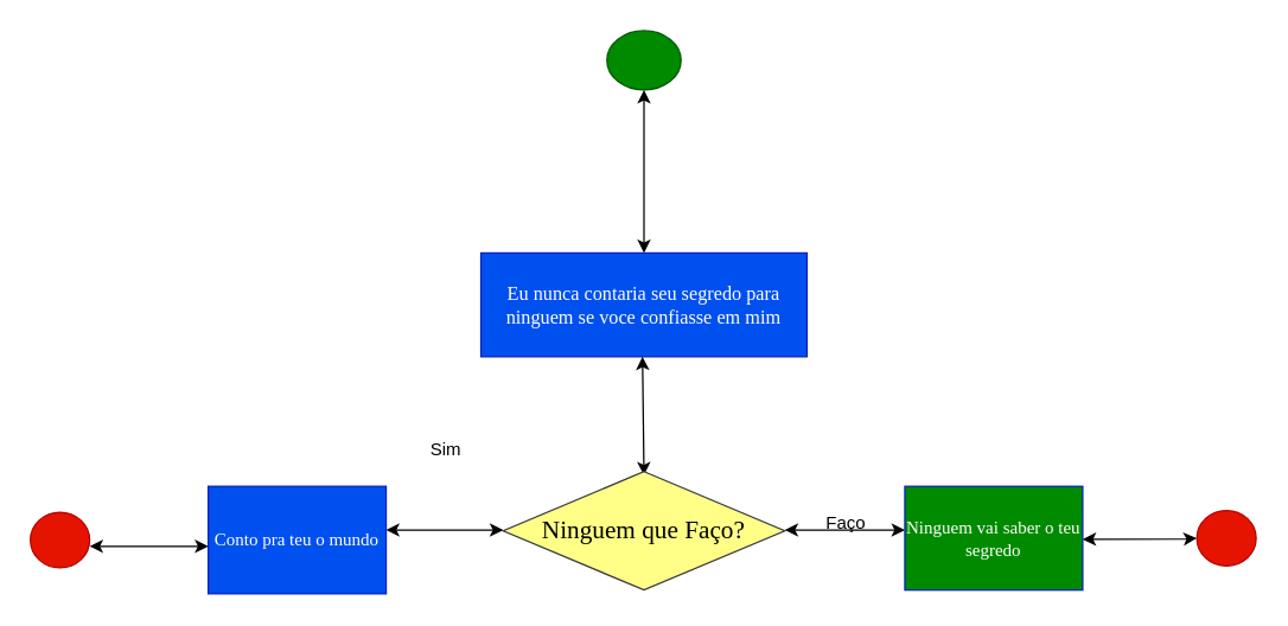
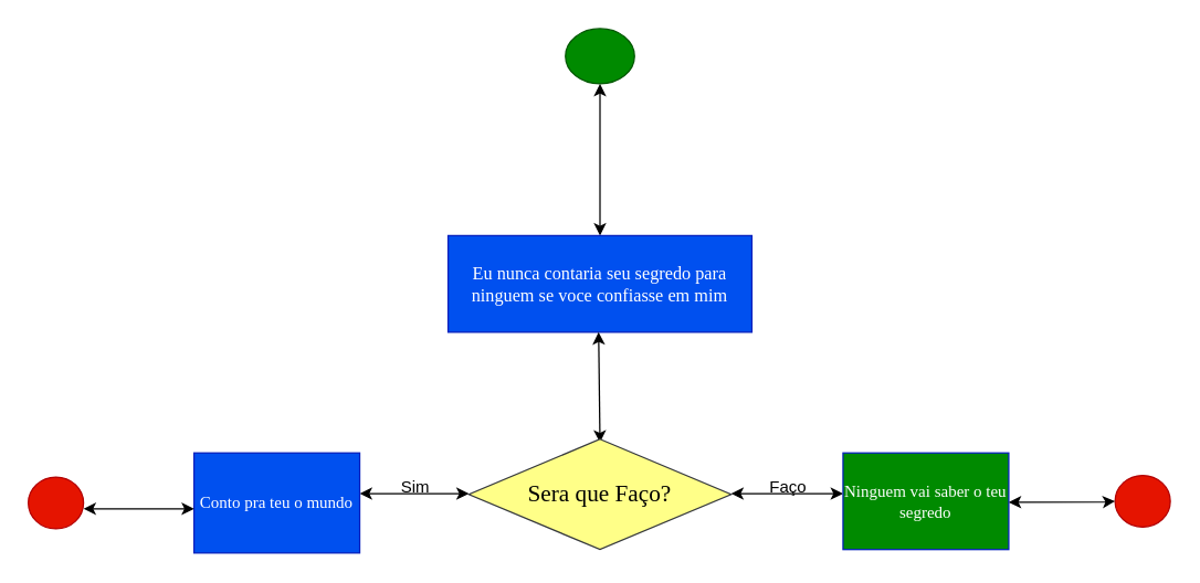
  <mxCell id="0" />
  <mxCell id="1" parent="0" />
  <mxCell id="2" value="" style="ellipse;whiteSpace=wrap;html=1;fillColor=#008a00;fontColor=#ffffff;strokeColor=#005700;" vertex="1" parent="1"><mxGeometry x="409" width="50" height="40" as="geometry" y="20" /></mxCell>
  <mxCell id="3" value="" style="ellipse;whiteSpace=wrap;html=1;fillColor=#e51400;fontColor=#ffffff;strokeColor=#B20000;" vertex="1" parent="1"><mxGeometry y="345" width="40" height="37.5" as="geometry" x="20" /></mxCell>
  <mxCell id="4" value="" style="ellipse;whiteSpace=wrap;html=1;fillColor=#e51400;fontColor=#ffffff;strokeColor=#B20000;" vertex="1" parent="1"><mxGeometry x="807" y="343.75" width="40" height="37.5" as="geometry" /></mxCell>
  <mxCell id="5" value="" style="endArrow=classic;startArrow=classic;html=1;rounded=0;" edge="1" parent="1"><mxGeometry width="50" height="50" relative="1" as="geometry"><mxPoint x="434" y="170" as="sourcePoint" /><mxPoint x="434" y="60" as="targetPoint" /></mxGeometry></mxCell>
  <mxCell id="6" value="&lt;font style=&quot;vertical-align: inherit;&quot;&gt;&lt;font face=&quot;Comic Sans MS&quot; style=&quot;vertical-align: inherit; font-size: 13px;&quot;&gt;Eu nunca contaria seu segredo para ninguem se voce confiasse em mim&lt;/font&gt;&lt;/font&gt;" style="whiteSpace=wrap;html=1;fillColor=#0050ef;strokeColor=#001DBC;fontColor=#ffffff;" vertex="1" parent="1"><mxGeometry x="324" y="170" width="220" height="70" as="geometry" /></mxCell>
  <mxCell id="7" value="" style="endArrow=classic;startArrow=classic;html=1;rounded=0;" edge="1" parent="1"><mxGeometry width="50" height="50" relative="1" as="geometry"><mxPoint x="434" y="320" as="sourcePoint" /><mxPoint x="433" y="240" as="targetPoint" /></mxGeometry></mxCell>
- <mxCell id="8" value="&lt;font face=&quot;Comic Sans MS&quot;&gt;&lt;span style=&quot;font-size: 17px;&quot;&gt;Ninguem que Faço?&lt;/span&gt;&lt;/font&gt;" style="rhombus;whiteSpace=wrap;html=1;fillColor=#ffff88;strokeColor=#36393d;" vertex="1" parent="1"><mxGeometry x="339" y="317.5" width="190" height="80" as="geometry" /></mxCell>
+ <mxCell id="8" value="&lt;font face=&quot;Comic Sans MS&quot;&gt;&lt;span style=&quot;font-size: 17px;&quot;&gt;Sera que Faço?&lt;/span&gt;&lt;/font&gt;" style="rhombus;whiteSpace=wrap;html=1;fillColor=#ffff88;strokeColor=#36393d;" vertex="1" parent="1"><mxGeometry x="339" y="317.5" width="190" height="80" as="geometry" /></mxCell>
  <mxCell id="9" value="" style="endArrow=classic;startArrow=classic;html=1;rounded=0;" edge="1" parent="1"><mxGeometry width="50" height="50" relative="1" as="geometry"><mxPoint x="260" y="357" as="sourcePoint" /><mxPoint x="339" y="357" as="targetPoint" /></mxGeometry></mxCell>
  <mxCell id="10" value="&lt;font face=&quot;Comic Sans MS&quot;&gt;Conto pra teu o mundo&lt;/font&gt;" style="whiteSpace=wrap;html=1;fillColor=#0050ef;fontColor=#ffffff;strokeColor=#001DBC;" vertex="1" parent="1"><mxGeometry x="140" y="327.5" width="120" height="72.5" as="geometry" /></mxCell>
- <mxCell id="11" value="Sim" style="text;html=1;align=center;verticalAlign=middle;resizable=0;points=[];autosize=1;strokeColor=none;fillColor=none;" vertex="1" parent="1"><mxGeometry x="280" y="288" width="40" height="30" as="geometry" /></mxCell>
+ <mxCell id="11" value="Sim" style="text;html=1;align=center;verticalAlign=middle;resizable=0;points=[];autosize=1;strokeColor=none;fillColor=none;" vertex="1" parent="1"><mxGeometry x="280" y="338" width="40" height="30" as="geometry" /></mxCell>
  <mxCell id="12" value="" style="endArrow=classic;startArrow=classic;html=1;rounded=0;" edge="1" parent="1"><mxGeometry width="50" height="50" relative="1" as="geometry"><mxPoint x="529" y="357" as="sourcePoint" /><mxPoint x="610" y="357" as="targetPoint" /></mxGeometry></mxCell>
  <mxCell id="13" value="Faço" style="text;html=1;align=center;verticalAlign=middle;resizable=0;points=[];autosize=1;strokeColor=none;fillColor=none;" vertex="1" parent="1"><mxGeometry x="545" y="338" width="50" height="30" as="geometry" /></mxCell>
  <mxCell id="14" value="&lt;font face=&quot;Comic Sans MS&quot;&gt;Ninguem vai saber o teu segredo&lt;/font&gt;" style="whiteSpace=wrap;html=1;fillColor=#008a00;fontColor=#ffffff;strokeColor=#001DBC;" vertex="1" parent="1"><mxGeometry x="610" y="327.5" width="120" height="70" as="geometry" /></mxCell>
  <mxCell id="15" value="" style="endArrow=classic;startArrow=classic;html=1;rounded=0;entryX=0;entryY=0.5;entryDx=0;entryDy=0;" edge="1" parent="1" target="4"><mxGeometry width="50" height="50" relative="1" as="geometry"><mxPoint x="730" y="363.25" as="sourcePoint" /><mxPoint x="800" y="363" as="targetPoint" /><Array as="points"><mxPoint x="800" y="363" /></Array></mxGeometry></mxCell>
  <mxCell id="16" value="" style="endArrow=classic;startArrow=classic;html=1;rounded=0;" edge="1" parent="1"><mxGeometry width="50" height="50" relative="1" as="geometry"><mxPoint x="60" y="368" as="sourcePoint" /><mxPoint x="140" y="368" as="targetPoint" /></mxGeometry></mxCell>
